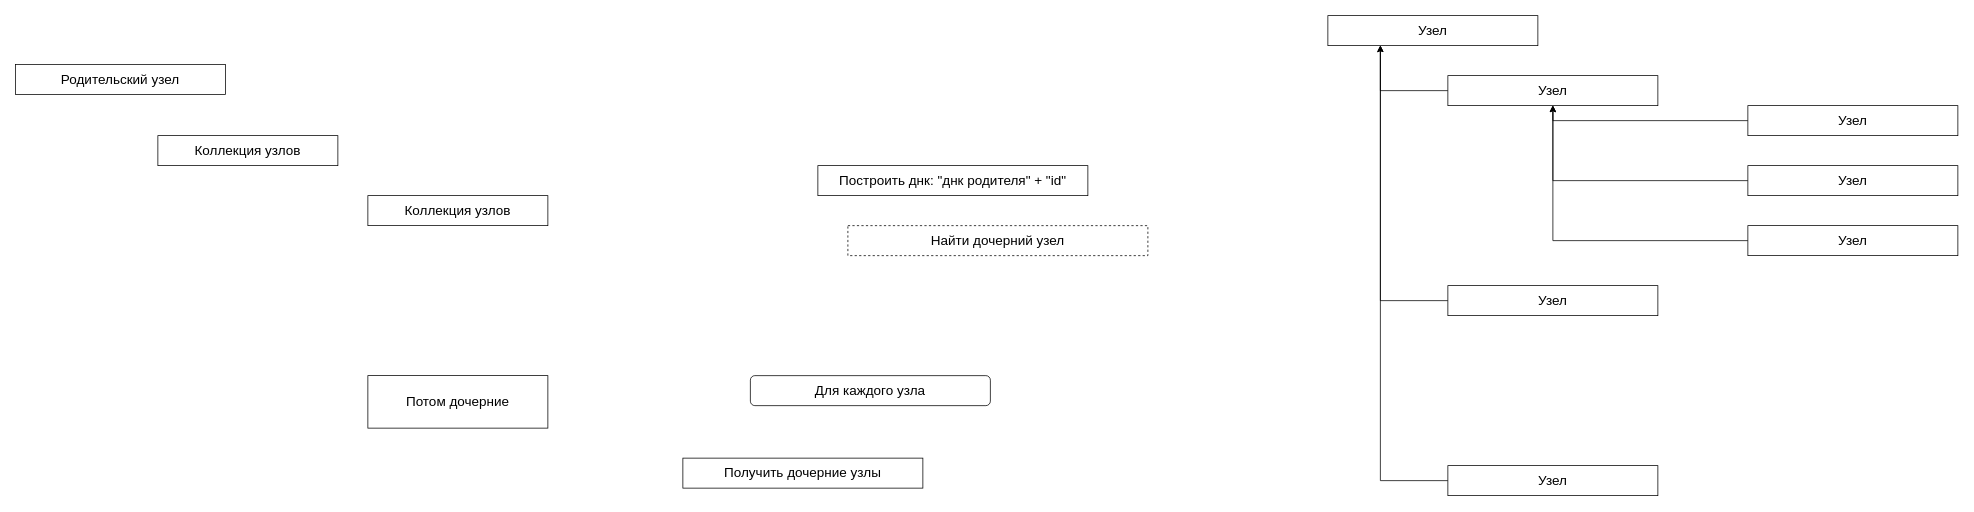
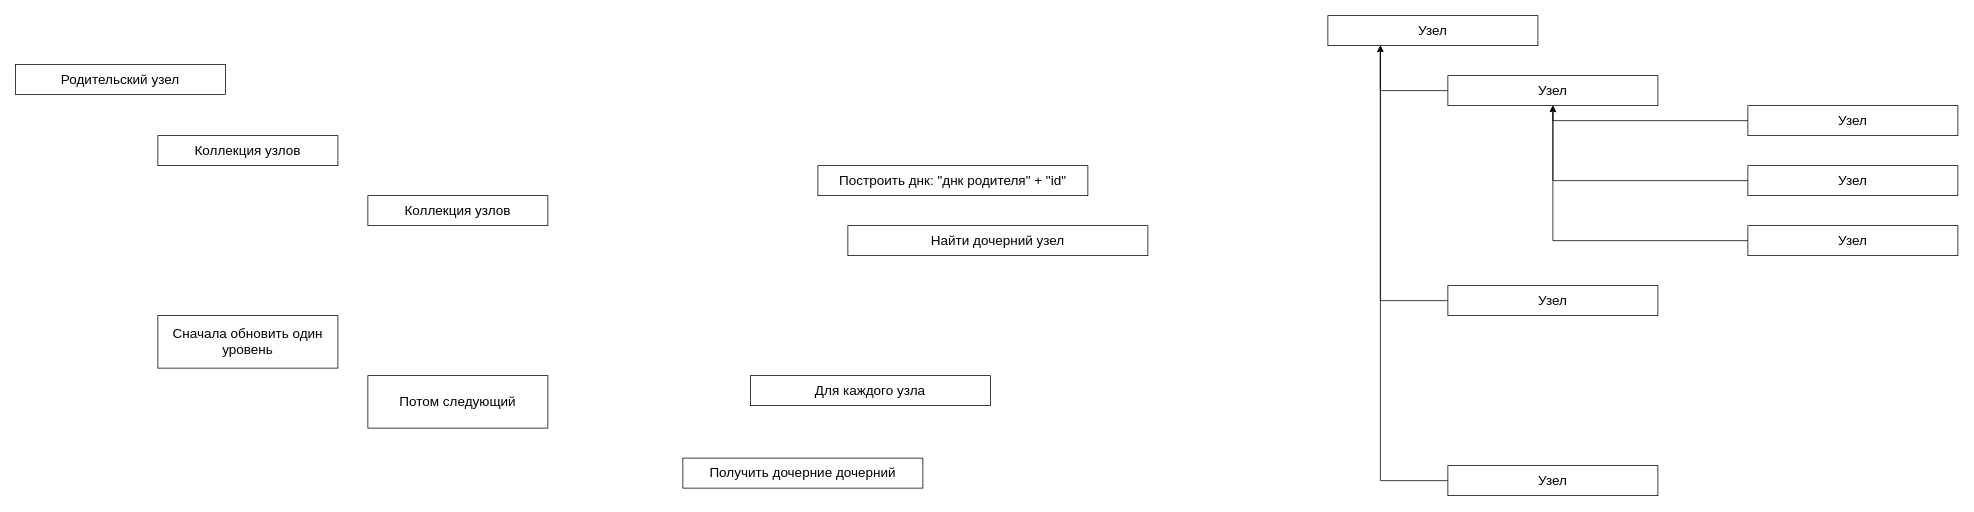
  <mxCell id="0" />
  <mxCell id="1" parent="0" />
- <mxCell id="2" value="Получить дочерние узлы" style="rounded=0;whiteSpace=wrap;html=1;fontSize=18;" vertex="1" parent="1"><mxGeometry x="910" y="610" width="320" height="40" as="geometry" /></mxCell>
- <mxCell id="3" value="Для каждого узла" style="whiteSpace=wrap;html=1;fontSize=18;rounded=1;" vertex="1" parent="1"><mxGeometry x="1000" y="500" width="320" height="40" as="geometry" /></mxCell>
+ <mxCell id="2" value="Получить дочерние дочерний" style="rounded=0;whiteSpace=wrap;html=1;fontSize=18;" vertex="1" parent="1"><mxGeometry x="910" y="610" width="320" height="40" as="geometry" /></mxCell>
+ <mxCell id="3" value="Для каждого узла" style="rounded=0;whiteSpace=wrap;html=1;fontSize=18;" vertex="1" parent="1"><mxGeometry x="1000" y="500" width="320" height="40" as="geometry" /></mxCell>
  <mxCell id="4" value="Построить днк: &quot;днк родителя&quot; + &quot;id&quot;" style="rounded=0;whiteSpace=wrap;html=1;fontSize=18;" vertex="1" parent="1"><mxGeometry x="1090" y="220" width="360" height="40" as="geometry" /></mxCell>
- <mxCell id="5" value="Найти дочерний узел" style="rounded=0;whiteSpace=wrap;html=1;fontSize=18;dashed=1;" vertex="1" parent="1"><mxGeometry x="1130" y="300" width="400" height="40" as="geometry" /></mxCell>
+ <mxCell id="5" value="Найти дочерний узел" style="rounded=0;whiteSpace=wrap;html=1;fontSize=18;" vertex="1" parent="1"><mxGeometry x="1130" y="300" width="400" height="40" as="geometry" /></mxCell>
  <mxCell id="6" value="Коллекция узлов" style="rounded=0;whiteSpace=wrap;html=1;fontSize=18;" vertex="1" parent="1"><mxGeometry x="210" y="180" width="240" height="40" as="geometry" /></mxCell>
  <mxCell id="7" value="Родительский узел" style="rounded=0;whiteSpace=wrap;html=1;fontSize=18;" vertex="1" parent="1"><mxGeometry x="20" y="85" width="280" height="40" as="geometry" /></mxCell>
  <mxCell id="8" value="Узел" style="rounded=0;whiteSpace=wrap;html=1;fontSize=18;" vertex="1" parent="1"><mxGeometry x="1770" y="20" width="280" height="40" as="geometry" /></mxCell>
  <mxCell id="9" style="edgeStyle=orthogonalEdgeStyle;rounded=0;orthogonalLoop=1;jettySize=auto;html=1;exitX=0;exitY=0.5;exitDx=0;exitDy=0;fontSize=18;entryX=0.25;entryY=1;entryDx=0;entryDy=0;" edge="1" parent="1" source="10" target="8"><mxGeometry relative="1" as="geometry"><mxPoint x="1840" y="40" as="targetPoint" /></mxGeometry></mxCell>
  <mxCell id="10" value="Узел" style="rounded=0;whiteSpace=wrap;html=1;fontSize=18;" vertex="1" parent="1"><mxGeometry x="1930" width="280" height="40" as="geometry" y="100" /></mxCell>
  <mxCell id="11" style="edgeStyle=orthogonalEdgeStyle;rounded=0;orthogonalLoop=1;jettySize=auto;html=1;exitX=0;exitY=0.5;exitDx=0;exitDy=0;fontSize=18;entryX=0.25;entryY=1;entryDx=0;entryDy=0;" edge="1" parent="1" source="12" target="8"><mxGeometry relative="1" as="geometry"><mxPoint x="1850" y="60" as="targetPoint" /></mxGeometry></mxCell>
  <mxCell id="12" value="Узел" style="rounded=0;whiteSpace=wrap;html=1;fontSize=18;" vertex="1" parent="1"><mxGeometry x="1930" y="380" width="280" height="40" as="geometry" /></mxCell>
  <mxCell id="13" style="edgeStyle=orthogonalEdgeStyle;rounded=0;orthogonalLoop=1;jettySize=auto;html=1;exitX=0;exitY=0.5;exitDx=0;exitDy=0;entryX=0.25;entryY=1;entryDx=0;entryDy=0;fontSize=18;" edge="1" parent="1" source="14" target="8"><mxGeometry relative="1" as="geometry" /></mxCell>
  <mxCell id="14" value="Узел" style="rounded=0;whiteSpace=wrap;html=1;fontSize=18;" vertex="1" parent="1"><mxGeometry x="1930" y="620" width="280" height="40" as="geometry" /></mxCell>
  <mxCell id="15" style="edgeStyle=orthogonalEdgeStyle;rounded=0;orthogonalLoop=1;jettySize=auto;html=1;exitX=0;exitY=0.5;exitDx=0;exitDy=0;entryX=0.5;entryY=1;entryDx=0;entryDy=0;fontSize=18;" edge="1" parent="1" source="16" target="10"><mxGeometry relative="1" as="geometry" /></mxCell>
  <mxCell id="16" value="Узел" style="rounded=0;whiteSpace=wrap;html=1;fontSize=18;" vertex="1" parent="1"><mxGeometry x="2330" y="140" width="280" height="40" as="geometry" /></mxCell>
  <mxCell id="17" style="edgeStyle=orthogonalEdgeStyle;rounded=0;orthogonalLoop=1;jettySize=auto;html=1;exitX=0;exitY=0.5;exitDx=0;exitDy=0;entryX=0.5;entryY=1;entryDx=0;entryDy=0;fontSize=18;" edge="1" parent="1" source="18" target="10"><mxGeometry relative="1" as="geometry" /></mxCell>
  <mxCell id="18" value="Узел" style="rounded=0;whiteSpace=wrap;html=1;fontSize=18;" vertex="1" parent="1"><mxGeometry x="2330" y="220" width="280" height="40" as="geometry" /></mxCell>
  <mxCell id="19" style="edgeStyle=orthogonalEdgeStyle;rounded=0;orthogonalLoop=1;jettySize=auto;html=1;exitX=0;exitY=0.5;exitDx=0;exitDy=0;fontSize=18;entryX=0.5;entryY=1;entryDx=0;entryDy=0;" edge="1" parent="1" source="20" target="10"><mxGeometry relative="1" as="geometry"><mxPoint x="2070" y="130" as="targetPoint" /></mxGeometry></mxCell>
  <mxCell id="20" value="Узел" style="rounded=0;whiteSpace=wrap;html=1;fontSize=18;" vertex="1" parent="1"><mxGeometry x="2330" y="300" width="280" height="40" as="geometry" /></mxCell>
  <mxCell id="21" value="Коллекция узлов" style="rounded=0;whiteSpace=wrap;html=1;fontSize=18;" vertex="1" parent="1"><mxGeometry x="490" y="260" width="240" height="40" as="geometry" /></mxCell>
- <mxCell id="23" value="Потом дочерние" style="rounded=0;whiteSpace=wrap;html=1;fontSize=18;" vertex="1" parent="1"><mxGeometry x="490" y="500" width="240" height="70" as="geometry" /></mxCell>
+ <mxCell id="22" value="Сначала обновить один уровень" style="rounded=0;whiteSpace=wrap;html=1;fontSize=18;" vertex="1" parent="1"><mxGeometry x="210" y="420" width="240" height="70" as="geometry" /></mxCell>
+ <mxCell id="23" value="Потом следующий" style="rounded=0;whiteSpace=wrap;html=1;fontSize=18;" vertex="1" parent="1"><mxGeometry x="490" y="500" width="240" height="70" as="geometry" /></mxCell>
